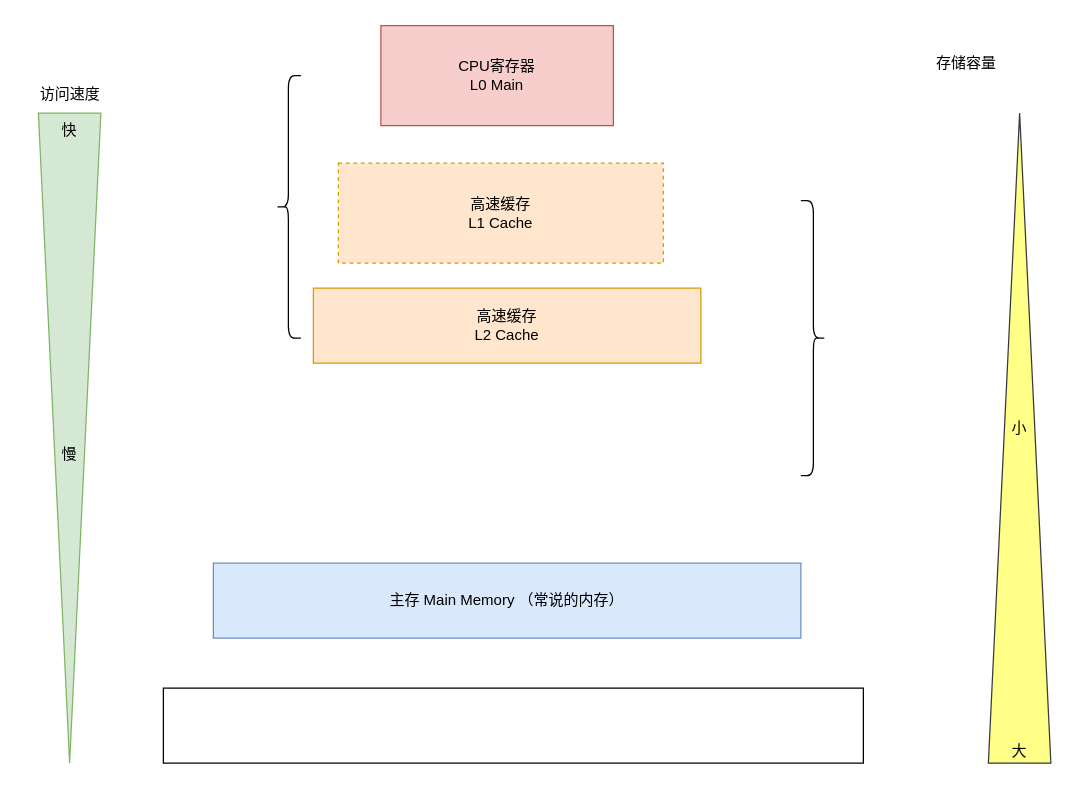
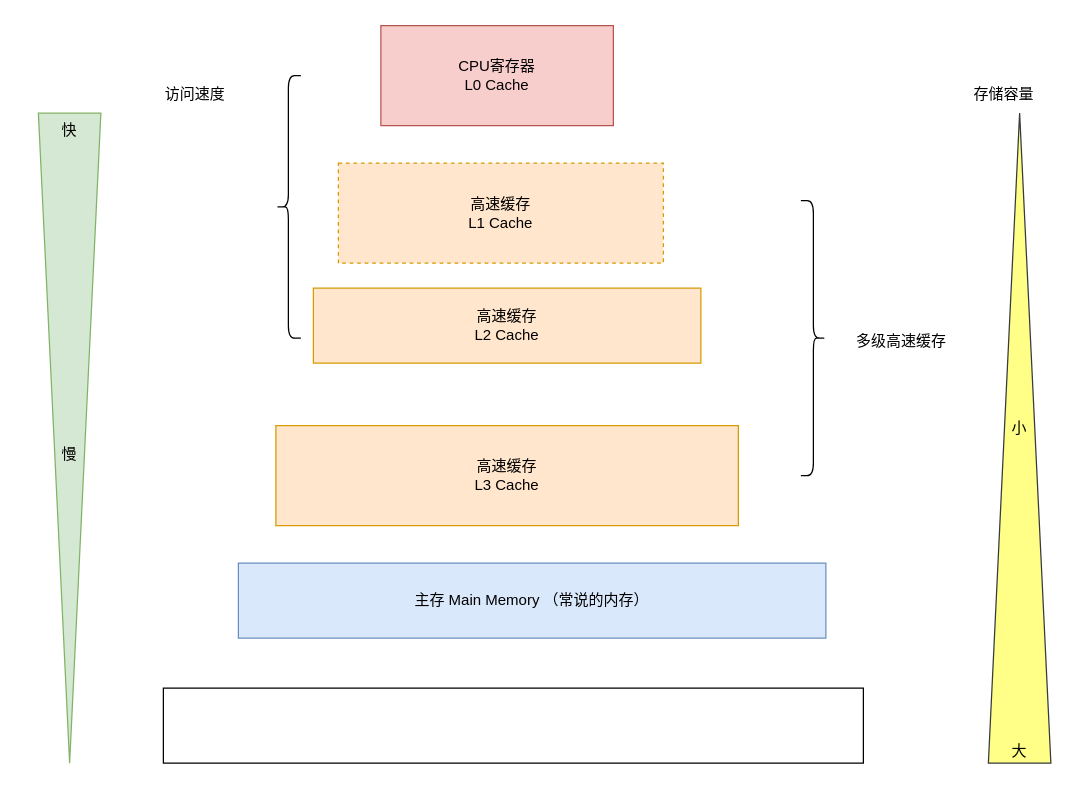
  <mxCell id="0" />
  <mxCell id="1" parent="0" />
- <mxCell id="2" value="CPU寄存器&lt;div&gt;L0 Main&lt;/div&gt;" style="rounded=0;whiteSpace=wrap;html=1;fillColor=#f8cecc;strokeColor=#b85450;" vertex="1" parent="1"><mxGeometry x="304" y="20" width="186" height="80" as="geometry" /></mxCell>
+ <mxCell id="2" value="CPU寄存器&lt;div&gt;L0 Cache&lt;/div&gt;" style="rounded=0;whiteSpace=wrap;html=1;fillColor=#f8cecc;strokeColor=#b85450;" vertex="1" parent="1"><mxGeometry x="304" y="20" width="186" height="80" as="geometry" /></mxCell>
  <mxCell id="3" value="高速缓存&lt;div&gt;L1 Cache&lt;/div&gt;" style="rounded=0;whiteSpace=wrap;html=1;fillColor=#ffe6cc;strokeColor=#d79b00;dashed=1;" vertex="1" parent="1"><mxGeometry x="270" y="130" width="260" height="80" as="geometry" /></mxCell>
  <mxCell id="4" value="高速缓存&lt;div&gt;L2 Cache&lt;/div&gt;" style="rounded=0;whiteSpace=wrap;html=1;fillColor=#ffe6cc;strokeColor=#d79b00;" vertex="1" parent="1"><mxGeometry x="250" y="230" width="310" height="60" as="geometry" /></mxCell>
- <mxCell id="6" value="主存 Main Memory （常说的内存）" style="rounded=0;whiteSpace=wrap;html=1;fillColor=#dae8fc;strokeColor=#6c8ebf;" vertex="1" parent="1"><mxGeometry x="170" y="450" width="470" height="60" as="geometry" /></mxCell>
+ <mxCell id="5" value="高速缓存&lt;div&gt;L3 Cache&lt;/div&gt;" style="rounded=0;whiteSpace=wrap;html=1;fillColor=#ffe6cc;strokeColor=#d79b00;" vertex="1" parent="1"><mxGeometry x="220" y="340" width="370" height="80" as="geometry" /></mxCell>
+ <mxCell id="6" value="主存 Main Memory （常说的内存）" style="rounded=0;whiteSpace=wrap;html=1;fillColor=#dae8fc;strokeColor=#6c8ebf;" vertex="1" parent="1"><mxGeometry x="190" y="450" width="470" height="60" as="geometry" /></mxCell>
  <mxCell id="7" value="" style="shape=curlyBracket;whiteSpace=wrap;html=1;rounded=1;labelPosition=left;verticalLabelPosition=middle;align=right;verticalAlign=middle;" vertex="1" parent="1"><mxGeometry x="220" y="60" width="20" height="210" as="geometry" /></mxCell>
  <mxCell id="8" value="" style="shape=curlyBracket;whiteSpace=wrap;html=1;rounded=1;flipH=1;labelPosition=right;verticalLabelPosition=middle;align=left;verticalAlign=middle;size=0.5;" vertex="1" parent="1"><mxGeometry x="640" y="160" width="20" height="220" as="geometry" /></mxCell>
+ <mxCell id="9" value="多级高速缓存" style="text;html=1;align=center;verticalAlign=middle;resizable=0;points=[];autosize=1;strokeColor=none;fillColor=none;" vertex="1" parent="1"><mxGeometry x="670" y="258" width="100" height="30" as="geometry" /></mxCell>
  <mxCell id="10" value="快&lt;br&gt;&lt;br&gt;&lt;br&gt;&lt;br&gt;&lt;br&gt;&lt;br&gt;&lt;br&gt;&lt;br&gt;&lt;br&gt;&lt;br&gt;&lt;br&gt;&lt;br&gt;&lt;br&gt;&lt;br&gt;&lt;br&gt;&lt;br&gt;&lt;br&gt;&lt;br&gt;慢" style="triangle;whiteSpace=wrap;html=1;direction=south;verticalAlign=top;fillColor=#d5e8d4;strokeColor=#82b366;" vertex="1" parent="1"><mxGeometry x="30" y="90" width="50" height="520" as="geometry" /></mxCell>
  <mxCell id="11" value="" style="rounded=0;whiteSpace=wrap;html=1;" vertex="1" parent="1"><mxGeometry x="130" y="550" width="560" height="60" as="geometry" /></mxCell>
- <mxCell id="12" value="访问速度" style="text;html=1;align=center;verticalAlign=middle;resizable=0;points=[];autosize=1;strokeColor=none;fillColor=none;" vertex="1" parent="1"><mxGeometry x="20" y="60" width="70" height="30" as="geometry" /></mxCell>
+ <mxCell id="12" value="访问速度" style="text;html=1;align=center;verticalAlign=middle;resizable=0;points=[];autosize=1;strokeColor=none;fillColor=none;" vertex="1" parent="1"><mxGeometry x="120" y="60" width="70" height="30" as="geometry" /></mxCell>
  <mxCell id="13" value="小&lt;br&gt;&lt;br&gt;&lt;br&gt;&lt;br&gt;&lt;br&gt;&lt;br&gt;&lt;br&gt;&lt;br&gt;&lt;br&gt;&lt;br&gt;&lt;br&gt;&lt;br&gt;&lt;br&gt;&lt;br&gt;&lt;br&gt;&lt;br&gt;&lt;br&gt;&lt;br&gt;大" style="triangle;whiteSpace=wrap;html=1;direction=north;verticalAlign=bottom;fillColor=#ffff88;strokeColor=#36393d;" vertex="1" parent="1"><mxGeometry x="790" y="90" width="50" height="520" as="geometry" /></mxCell>
- <mxCell id="14" value="存储容量" style="text;html=1;align=center;verticalAlign=middle;resizable=0;points=[];autosize=1;strokeColor=none;fillColor=none;" vertex="1" parent="1"><mxGeometry x="737" y="35" width="70" height="30" as="geometry" /></mxCell>
+ <mxCell id="14" value="存储容量" style="text;html=1;align=center;verticalAlign=middle;resizable=0;points=[];autosize=1;strokeColor=none;fillColor=none;" vertex="1" parent="1"><mxGeometry x="767" y="60" width="70" height="30" as="geometry" /></mxCell>
